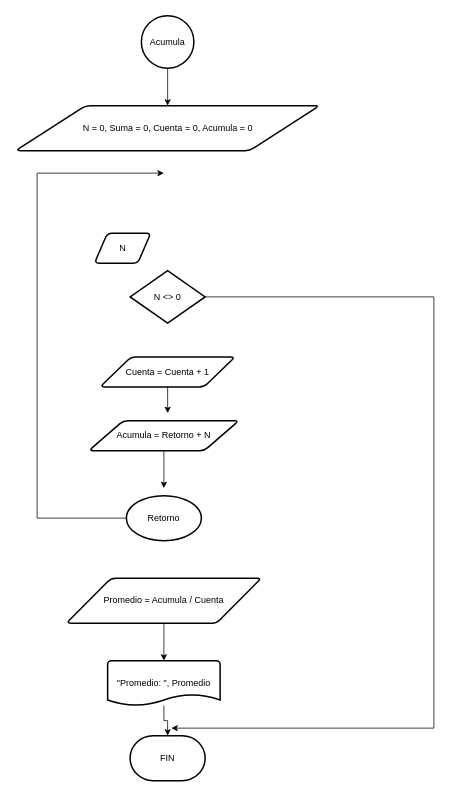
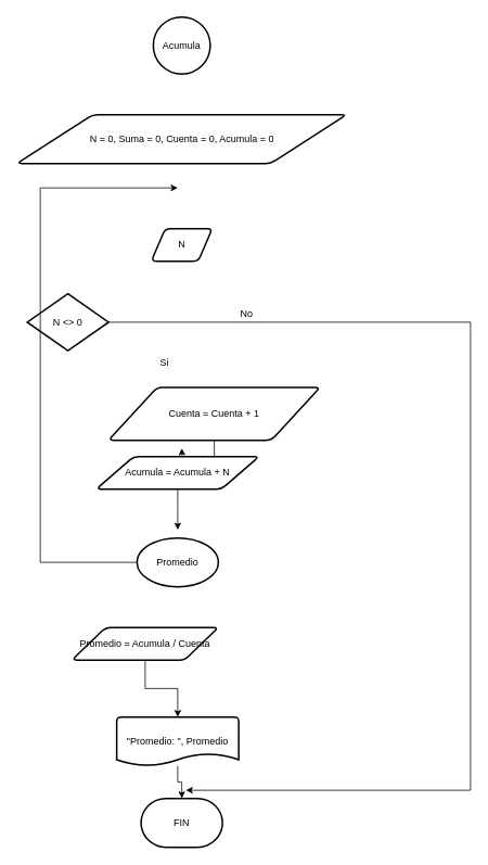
  <mxCell id="0" />
  <mxCell id="1" parent="0" />
- <mxCell id="2" style="edgeStyle=orthogonalEdgeStyle;rounded=0;orthogonalLoop=1;jettySize=auto;html=1;entryX=0.5;entryY=0;entryDx=0;entryDy=0;" parent="1" source="3" target="4" edge="1"><mxGeometry relative="1" as="geometry" /></mxCell>
  <mxCell id="3" value="Acumula" style="strokeWidth=2;html=1;shape=mxgraph.flowchart.start_2;whiteSpace=wrap;" parent="1" vertex="1"><mxGeometry x="188" y="20" width="70" height="70" as="geometry" /></mxCell>
  <mxCell id="4" value="N = 0, Suma = 0, Cuenta = 0, Acumula = 0" style="shape=parallelogram;html=1;strokeWidth=2;perimeter=parallelogramPerimeter;whiteSpace=wrap;rounded=1;arcSize=12;size=0.23;" parent="1" vertex="1"><mxGeometry x="20.5" y="140" width="405" height="60" as="geometry" /></mxCell>
- <mxCell id="5" value="N" style="shape=parallelogram;html=1;strokeWidth=2;perimeter=parallelogramPerimeter;whiteSpace=wrap;rounded=1;arcSize=12;size=0.23;" parent="1" vertex="1"><mxGeometry x="125.5" y="310" width="75" height="40" as="geometry" /></mxCell>
+ <mxCell id="5" value="N" style="shape=parallelogram;html=1;strokeWidth=2;perimeter=parallelogramPerimeter;whiteSpace=wrap;rounded=1;arcSize=12;size=0.23;" parent="1" vertex="1"><mxGeometry x="185.5" y="280" width="75" height="40" as="geometry" /></mxCell>
  <mxCell id="6" style="edgeStyle=orthogonalEdgeStyle;rounded=0;orthogonalLoop=1;jettySize=auto;html=1;" parent="1" source="7" edge="1"><mxGeometry relative="1" as="geometry"><mxPoint x="228" y="970" as="targetPoint" /><Array as="points"><mxPoint x="578" y="395" /><mxPoint x="578" y="970" /><mxPoint x="273" y="970" /></Array></mxGeometry></mxCell>
- <mxCell id="7" value="N &amp;lt;&amp;gt; 0" style="strokeWidth=2;html=1;shape=mxgraph.flowchart.decision;whiteSpace=wrap;" parent="1" vertex="1"><mxGeometry x="173" y="360" width="100" height="70" as="geometry" /></mxCell>
+ <mxCell id="7" value="N &amp;lt;&amp;gt; 0" style="strokeWidth=2;html=1;shape=mxgraph.flowchart.decision;whiteSpace=wrap;" parent="1" vertex="1"><mxGeometry x="33" y="360" width="100" height="70" as="geometry" /></mxCell>
  <mxCell id="8" style="edgeStyle=orthogonalEdgeStyle;rounded=0;orthogonalLoop=1;jettySize=auto;html=1;" parent="1" source="9" edge="1"><mxGeometry relative="1" as="geometry"><mxPoint x="223" y="550" as="targetPoint" /></mxGeometry></mxCell>
- <mxCell id="9" value="Cuenta = Cuenta + 1" style="shape=parallelogram;html=1;strokeWidth=2;perimeter=parallelogramPerimeter;whiteSpace=wrap;rounded=1;arcSize=12;size=0.23;" parent="1" vertex="1"><mxGeometry x="133" y="475" width="180" height="40" as="geometry" /></mxCell>
+ <mxCell id="9" value="Cuenta = Cuenta + 1" style="shape=parallelogram;html=1;strokeWidth=2;perimeter=parallelogramPerimeter;whiteSpace=wrap;rounded=1;arcSize=12;size=0.23;" parent="1" vertex="1"><mxGeometry x="133" y="475" width="260" height="65" as="geometry" /></mxCell>
  <mxCell id="10" style="edgeStyle=orthogonalEdgeStyle;rounded=0;orthogonalLoop=1;jettySize=auto;html=1;" parent="1" source="11" edge="1"><mxGeometry relative="1" as="geometry"><mxPoint x="218" y="650" as="targetPoint" /></mxGeometry></mxCell>
- <mxCell id="11" value="Acumula = Retorno + N" style="shape=parallelogram;html=1;strokeWidth=2;perimeter=parallelogramPerimeter;whiteSpace=wrap;rounded=1;arcSize=12;size=0.23;" parent="1" vertex="1"><mxGeometry x="118" y="560" width="200" height="40" as="geometry" /></mxCell>
+ <mxCell id="11" value="Acumula = Acumula + N" style="shape=parallelogram;html=1;strokeWidth=2;perimeter=parallelogramPerimeter;whiteSpace=wrap;rounded=1;arcSize=12;size=0.23;" parent="1" vertex="1"><mxGeometry x="118" y="560" width="200" height="40" as="geometry" /></mxCell>
  <mxCell id="12" style="edgeStyle=orthogonalEdgeStyle;rounded=0;orthogonalLoop=1;jettySize=auto;html=1;" parent="1" source="13" edge="1"><mxGeometry relative="1" as="geometry"><mxPoint x="218" y="230" as="targetPoint" /><Array as="points"><mxPoint x="49" y="690" /></Array></mxGeometry></mxCell>
- <mxCell id="13" value="Retorno" style="strokeWidth=2;html=1;shape=mxgraph.flowchart.start_1;whiteSpace=wrap;" parent="1" vertex="1"><mxGeometry x="168" y="660" width="100" height="60" as="geometry" /></mxCell>
- <mxCell id="15" value="Promedio = Acumula / Cuenta" style="shape=parallelogram;html=1;strokeWidth=2;perimeter=parallelogramPerimeter;whiteSpace=wrap;rounded=1;arcSize=12;size=0.23;" parent="1" vertex="1"><mxGeometry x="88" y="770" width="260" height="60" as="geometry" /></mxCell>
+ <mxCell id="13" value="Promedio" style="strokeWidth=2;html=1;shape=mxgraph.flowchart.start_1;whiteSpace=wrap;" parent="1" vertex="1"><mxGeometry x="168" y="660" width="100" height="60" as="geometry" /></mxCell>
+ <mxCell id="14" value="Si" style="text;html=1;strokeColor=none;fillColor=none;align=center;verticalAlign=middle;whiteSpace=wrap;rounded=0;" parent="1" vertex="1"><mxGeometry x="172" y="430" width="60" height="30" as="geometry" /></mxCell>
+ <mxCell id="15" value="Promedio = Acumula / Cuenta" style="shape=parallelogram;html=1;strokeWidth=2;perimeter=parallelogramPerimeter;whiteSpace=wrap;rounded=1;arcSize=12;size=0.23;" parent="1" vertex="1"><mxGeometry x="88" y="770" width="180" height="40" as="geometry" /></mxCell>
  <mxCell id="16" value="&quot;Promedio: &quot;, Promedio" style="strokeWidth=2;html=1;shape=mxgraph.flowchart.document2;whiteSpace=wrap;size=0.25;" parent="1" vertex="1"><mxGeometry x="143" y="880" width="150" height="60" as="geometry" /></mxCell>
  <mxCell id="17" style="edgeStyle=orthogonalEdgeStyle;rounded=0;orthogonalLoop=1;jettySize=auto;html=1;entryX=0.5;entryY=0;entryDx=0;entryDy=0;entryPerimeter=0;" parent="1" source="15" target="16" edge="1"><mxGeometry relative="1" as="geometry" /></mxCell>
  <mxCell id="18" value="FIN" style="strokeWidth=2;html=1;shape=mxgraph.flowchart.terminator;whiteSpace=wrap;" parent="1" vertex="1"><mxGeometry x="173" y="980" width="100" height="60" as="geometry" /></mxCell>
+ <mxCell id="19" value="No" style="text;html=1;strokeColor=none;fillColor=none;align=center;verticalAlign=middle;whiteSpace=wrap;rounded=0;" parent="1" vertex="1"><mxGeometry x="273" y="370" width="60" height="30" as="geometry" /></mxCell>
  <mxCell id="20" style="edgeStyle=orthogonalEdgeStyle;rounded=0;orthogonalLoop=1;jettySize=auto;html=1;entryX=0.5;entryY=0;entryDx=0;entryDy=0;entryPerimeter=0;" parent="1" source="16" target="18" edge="1"><mxGeometry relative="1" as="geometry" /></mxCell>
